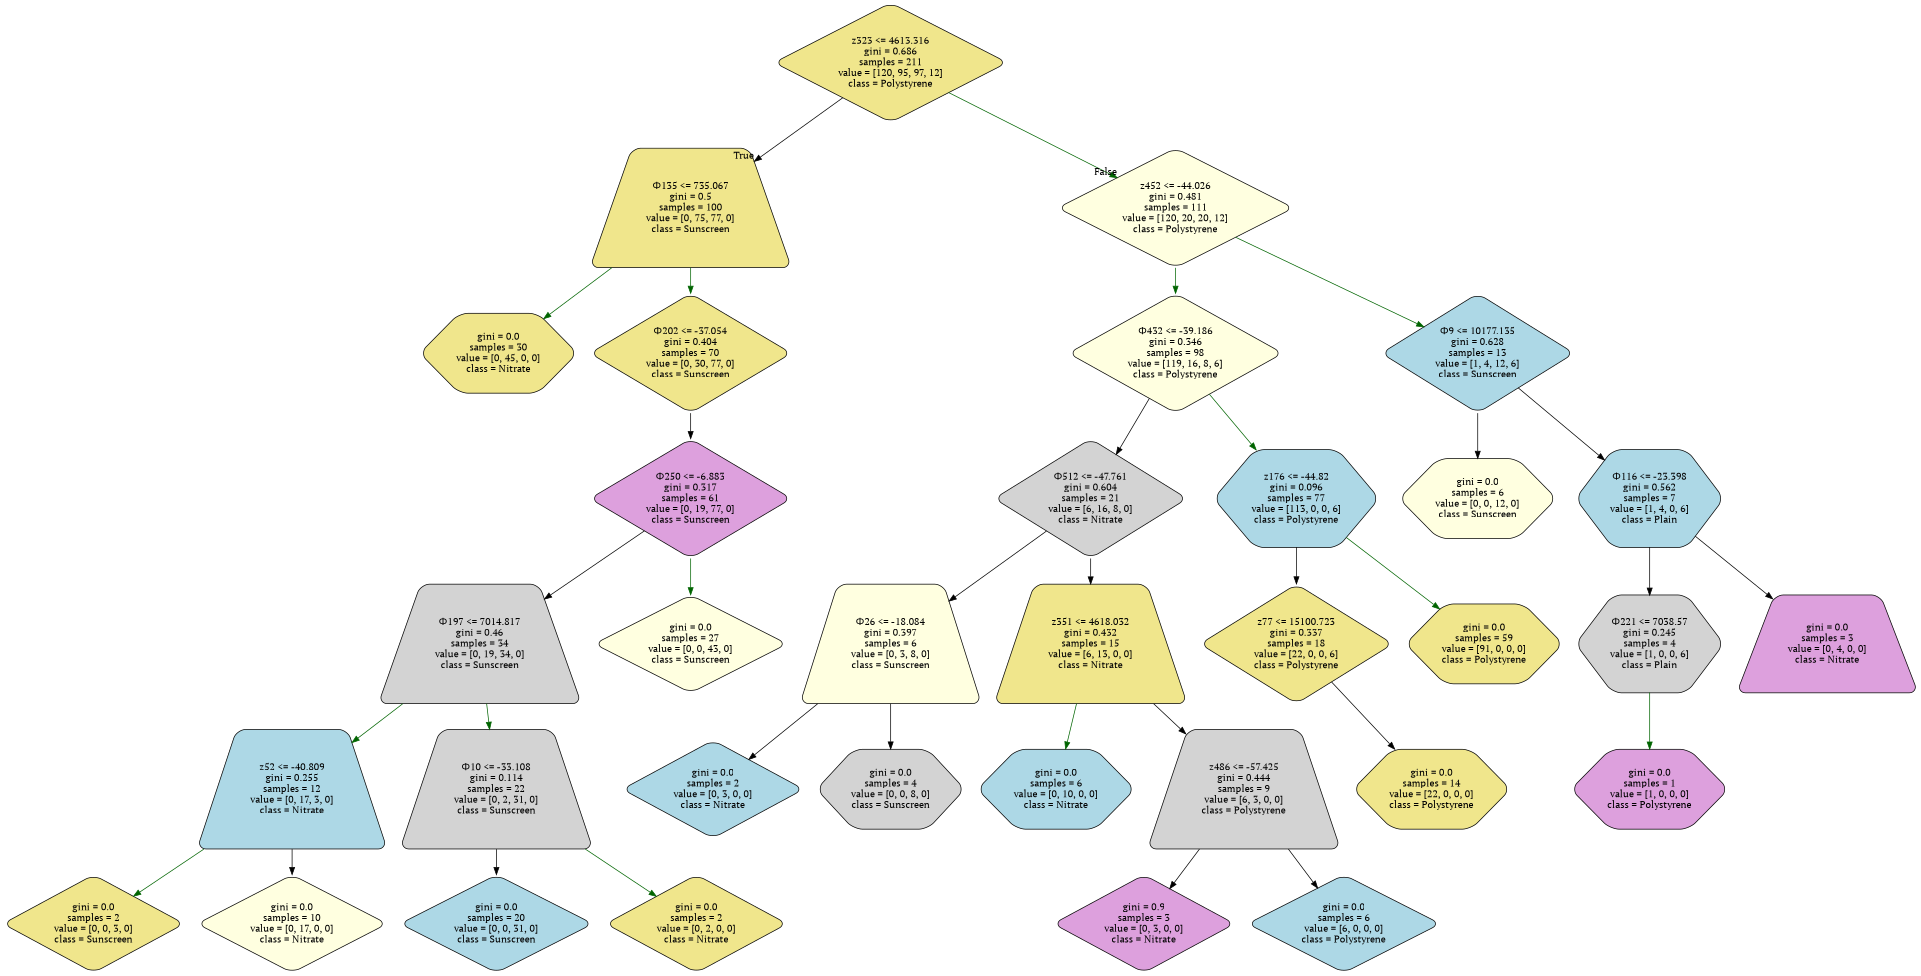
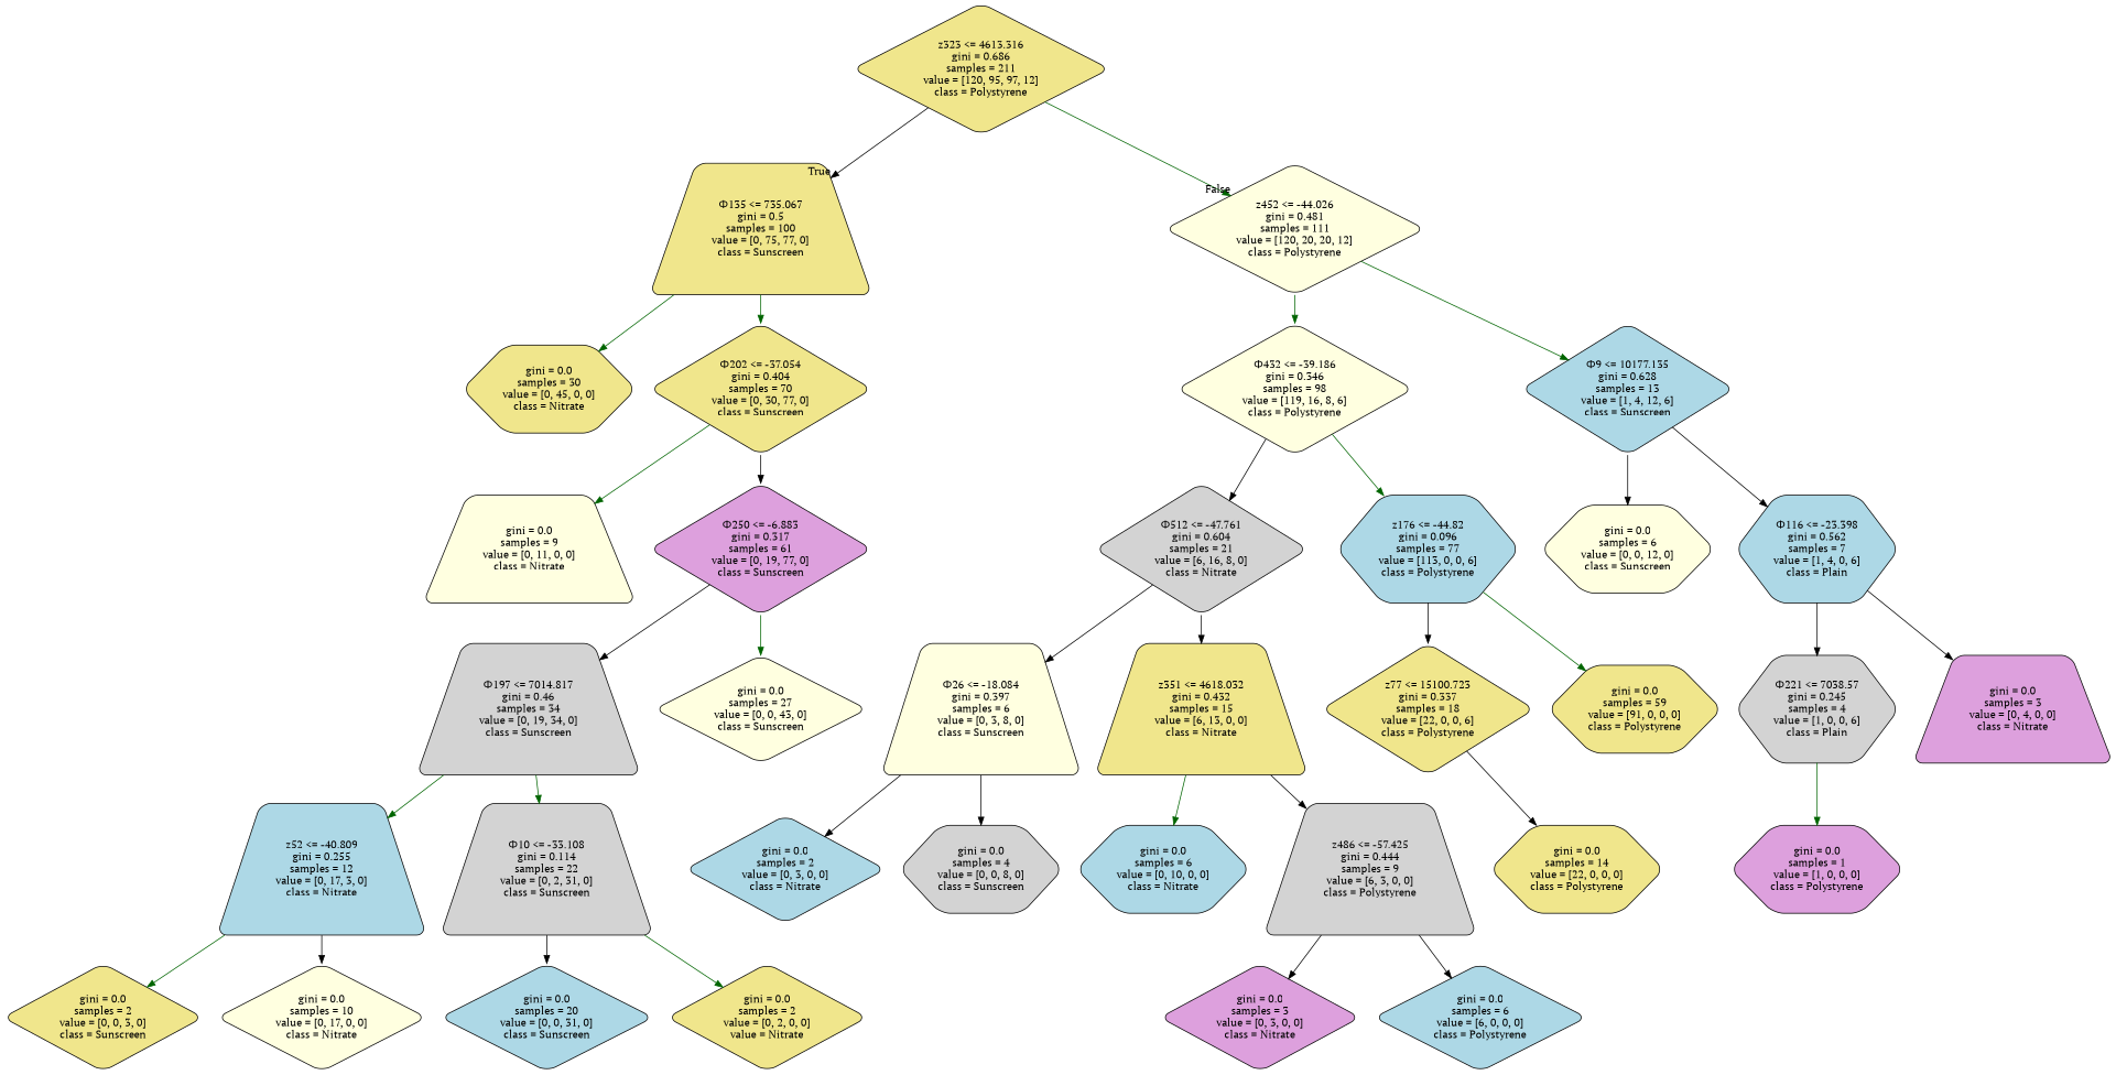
  digraph {
    fontname="PT Serif"
    node [color=black fillcolor=khaki fontname="PT Serif" shape=diamond style="filled, rounded"]
    edge [color=black fontname="PT Serif"]
    n1 [label="z323 <= 4613.316\ngini = 0.686\nsamples = 211\nvalue = [120, 95, 97, 12]\nclass = Polystyrene"]
    n2 [label="Φ135 <= 735.067\ngini = 0.5\nsamples = 100\nvalue = [0, 75, 77, 0]\nclass = Sunscreen" shape=trapezium]
    n3 [fillcolor=lightyellow label="z452 <= -44.026\ngini = 0.481\nsamples = 111\nvalue = [120, 20, 20, 12]\nclass = Polystyrene"]
    n4 [label="gini = 0.0\nsamples = 30\nvalue = [0, 45, 0, 0]\nclass = Nitrate" shape=hexagon]
    n5 [label="Φ202 <= -37.054\ngini = 0.404\nsamples = 70\nvalue = [0, 30, 77, 0]\nclass = Sunscreen"]
    n6 [fillcolor=lightyellow label="Φ432 <= -39.186\ngini = 0.346\nsamples = 98\nvalue = [119, 16, 8, 6]\nclass = Polystyrene"]
    n7 [fillcolor=lightblue label="Φ9 <= 10177.135\ngini = 0.628\nsamples = 13\nvalue = [1, 4, 12, 6]\nclass = Sunscreen"]
+   n8 [fillcolor=lightyellow label="gini = 0.0\nsamples = 9\nvalue = [0, 11, 0, 0]\nclass = Nitrate" shape=trapezium]
    n9 [fillcolor=plum label="Φ250 <= -6.883\ngini = 0.317\nsamples = 61\nvalue = [0, 19, 77, 0]\nclass = Sunscreen"]
    n10 [fillcolor=lightgrey label="Φ197 <= 7014.817\ngini = 0.46\nsamples = 34\nvalue = [0, 19, 34, 0]\nclass = Sunscreen" shape=trapezium]
    n11 [fillcolor=lightyellow label="gini = 0.0\nsamples = 27\nvalue = [0, 0, 43, 0]\nclass = Sunscreen"]
    n12 [fillcolor=lightblue label="z52 <= -40.809\ngini = 0.255\nsamples = 12\nvalue = [0, 17, 3, 0]\nclass = Nitrate" shape=trapezium]
    n13 [fillcolor=lightgrey label="Φ10 <= -33.108\ngini = 0.114\nsamples = 22\nvalue = [0, 2, 31, 0]\nclass = Sunscreen" shape=trapezium]
    n14 [label="gini = 0.0\nsamples = 2\nvalue = [0, 0, 3, 0]\nclass = Sunscreen"]
    n15 [fillcolor=lightyellow label="gini = 0.0\nsamples = 10\nvalue = [0, 17, 0, 0]\nclass = Nitrate"]
    n16 [fillcolor=lightblue label="gini = 0.0\nsamples = 20\nvalue = [0, 0, 31, 0]\nclass = Sunscreen"]
-   n17 [label="gini = 0.0\nsamples = 2\nvalue = [0, 2, 0, 0]\nclass = Nitrate"]
+   n17 [label="gini = 0.0\nsamples = 2\nvalue = [0, 2, 0, 0]\nvalue = Nitrate"]
    n18 [fillcolor=lightgrey label="Φ512 <= -47.761\ngini = 0.604\nsamples = 21\nvalue = [6, 16, 8, 0]\nclass = Nitrate"]
    n19 [fillcolor=lightblue label="z176 <= -44.82\ngini = 0.096\nsamples = 77\nvalue = [113, 0, 0, 6]\nclass = Polystyrene" shape=hexagon]
    n20 [fillcolor=lightyellow label="gini = 0.0\nsamples = 6\nvalue = [0, 0, 12, 0]\nclass = Sunscreen" shape=hexagon]
    n21 [fillcolor=lightblue label="Φ116 <= -23.398\ngini = 0.562\nsamples = 7\nvalue = [1, 4, 0, 6]\nclass = Plain" shape=hexagon]
    n22 [fillcolor=lightyellow label="Φ26 <= -18.084\ngini = 0.397\nsamples = 6\nvalue = [0, 3, 8, 0]\nclass = Sunscreen" shape=trapezium]
    n23 [label="z351 <= 4618.032\ngini = 0.432\nsamples = 15\nvalue = [6, 13, 0, 0]\nclass = Nitrate" shape=trapezium]
    n24 [label="z77 <= 15100.723\ngini = 0.337\nsamples = 18\nvalue = [22, 0, 0, 6]\nclass = Polystyrene"]
    n25 [label="gini = 0.0\nsamples = 59\nvalue = [91, 0, 0, 0]\nclass = Polystyrene" shape=hexagon]
    n26 [fillcolor=lightblue label="gini = 0.0\nsamples = 2\nvalue = [0, 3, 0, 0]\nclass = Nitrate"]
    n27 [fillcolor=lightgrey label="gini = 0.0\nsamples = 4\nvalue = [0, 0, 8, 0]\nclass = Sunscreen" shape=hexagon]
    n28 [fillcolor=lightblue label="gini = 0.0\nsamples = 6\nvalue = [0, 10, 0, 0]\nclass = Nitrate" shape=hexagon]
    n29 [fillcolor=lightgrey label="z486 <= -57.425\ngini = 0.444\nsamples = 9\nvalue = [6, 3, 0, 0]\nclass = Polystyrene" shape=trapezium]
-   n30 [fillcolor=plum label="gini = 0.9\nsamples = 3\nvalue = [0, 3, 0, 0]\nclass = Nitrate"]
+   n30 [fillcolor=plum label="gini = 0.0\nsamples = 3\nvalue = [0, 3, 0, 0]\nclass = Nitrate"]
    n31 [fillcolor=lightblue label="gini = 0.0\nsamples = 6\nvalue = [6, 0, 0, 0]\nclass = Polystyrene"]
    n32 [label="gini = 0.0\nsamples = 14\nvalue = [22, 0, 0, 0]\nclass = Polystyrene" shape=hexagon]
    n33 [fillcolor=lightgrey label="Φ221 <= 7038.57\ngini = 0.245\nsamples = 4\nvalue = [1, 0, 0, 6]\nclass = Plain" shape=hexagon]
    n34 [fillcolor=plum label="gini = 0.0\nsamples = 3\nvalue = [0, 4, 0, 0]\nclass = Nitrate" shape=trapezium]
    n35 [fillcolor=plum label="gini = 0.0\nsamples = 1\nvalue = [1, 0, 0, 0]\nclass = Polystyrene" shape=hexagon]
    n1 -> n2 [headlabel=True labelangle=45 labeldistance=2.5]
    n1 -> n3 [color=darkgreen headlabel=False labelangle=-45 labeldistance=2.5]
    n2 -> n4 [color=darkgreen]
    n2 -> n5 [color=darkgreen]
    n3 -> n6 [color=darkgreen]
    n3 -> n7 [color=darkgreen]
+   n5 -> n8 [color=darkgreen]
    n5 -> n9
    n6 -> n18
    n6 -> n19 [color=darkgreen]
    n7 -> n20
    n7 -> n21
    n9 -> n10
    n9 -> n11 [color=darkgreen]
    n10 -> n12 [color=darkgreen]
    n10 -> n13 [color=darkgreen]
    n12 -> n14 [color=darkgreen]
    n12 -> n15
    n13 -> n16
    n13 -> n17 [color=darkgreen]
    n18 -> n22
    n18 -> n23
    n19 -> n24
    n19 -> n25 [color=darkgreen]
    n21 -> n33
    n21 -> n34
    n22 -> n26
    n22 -> n27
    n23 -> n28 [color=darkgreen]
    n23 -> n29
    n24 -> n32
    n29 -> n30
    n29 -> n31
    n33 -> n35 [color=darkgreen]
  }
